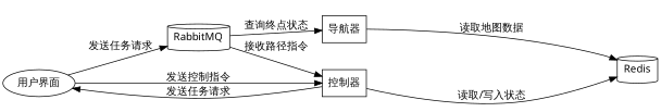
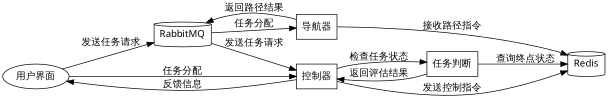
  digraph {
    rankdir=LR
    node [fontname="Microsoft YaHei" shape=box]
    edge [fontname="Microsoft YaHei"]
    n1 [label="用户界面" shape=ellipse]
    n2 [label="控制器"]
    n3 [label=RabbitMQ shape=cylinder]
+   n4 [label="任务判断"]
    n5 [label=Redis shape=cylinder]
    n6 [label="导航器"]
-   n1 -> n2 [label="发送控制指令"]
+   n1 -> n2 [label="任务分配"]
    n1 -> n3 [label="发送任务请求"]
-   n2 -> n1 [label="发送任务请求"]
-   n2 -> n5 [label="读取/写入状态"]
-   n3 -> n2 [label="接收路径指令"]
-   n3 -> n6 [label="查询终点状态"]
-   n6 -> n5 [label="读取地图数据"]
+   n2 -> n1 [label="反馈信息"]
+   n2 -> n4 [label="检查任务状态"]
+   n2 -> n5 [label="发送控制指令"]
+   n3 -> n2 [label="发送任务请求"]
+   n3 -> n6 [label="任务分配"]
+   n4 -> n2 [label="返回评估结果"]
+   n4 -> n5 [label="查询终点状态"]
+   n6 -> n3 [label="返回路径结果"]
+   n6 -> n5 [label="接收路径指令"]
  }
